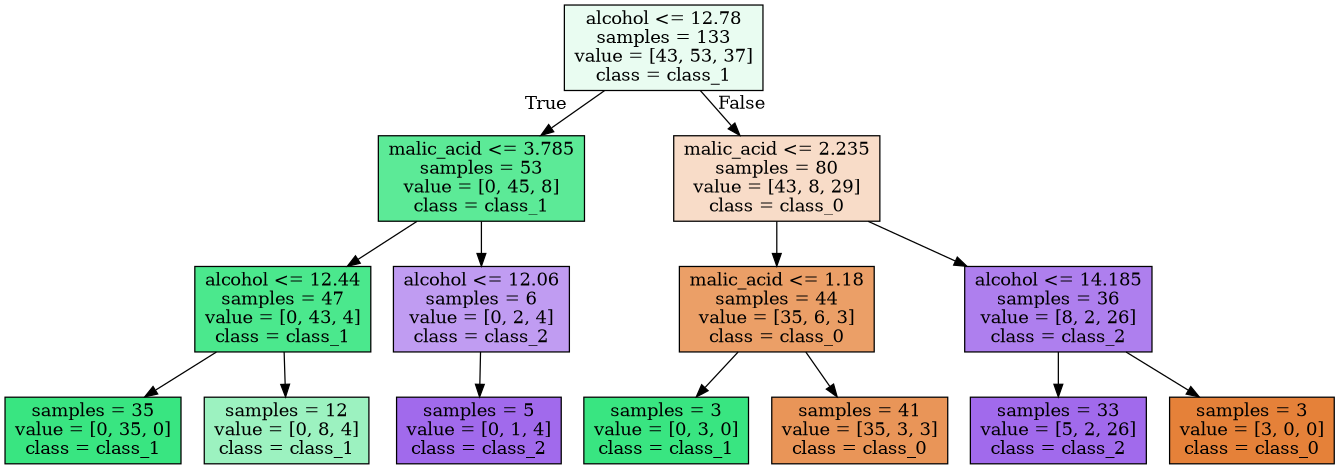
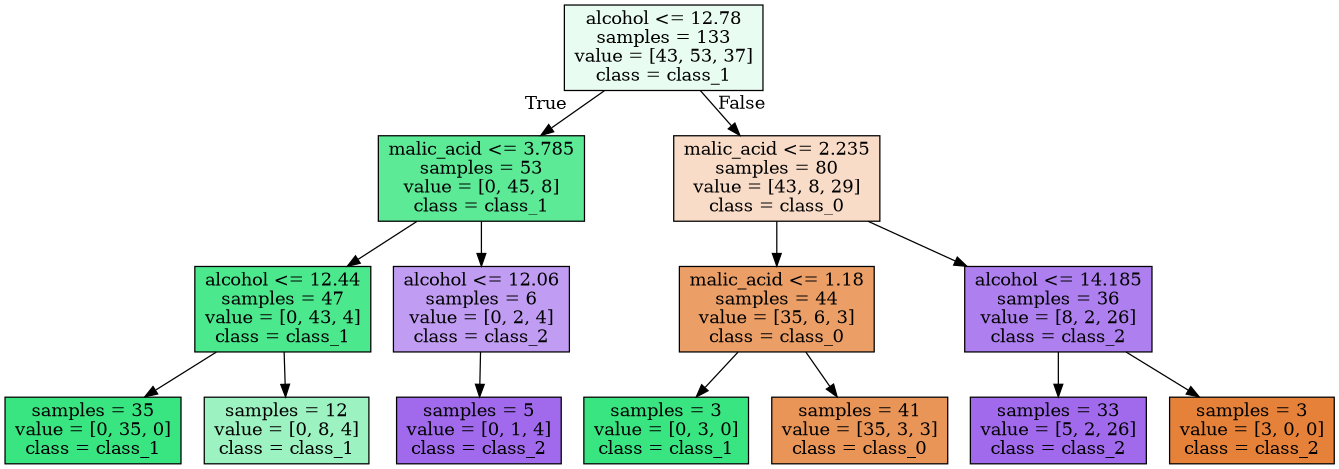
  digraph {
    node [color=black fillcolor="#39e581ff" shape=box style=filled]
    n1 [fillcolor="#39e5811c" label="alcohol <= 12.78\nsamples = 133\nvalue = [43, 53, 37]\nclass = class_1"]
    n2 [fillcolor="#39e581d2" label="malic_acid <= 3.785\nsamples = 53\nvalue = [0, 45, 8]\nclass = class_1"]
    n3 [fillcolor="#e5813946" label="malic_acid <= 2.235\nsamples = 80\nvalue = [43, 8, 29]\nclass = class_0"]
    n4 [fillcolor="#39e581e7" label="alcohol <= 12.44\nsamples = 47\nvalue = [0, 43, 4]\nclass = class_1"]
    n5 [fillcolor="#8139e57f" label="alcohol <= 12.06\nsamples = 6\nvalue = [0, 2, 4]\nclass = class_2"]
    n6 [fillcolor="#e58139c3" label="malic_acid <= 1.18\nsamples = 44\nvalue = [35, 6, 3]\nclass = class_0"]
    n7 [fillcolor="#8139e5a4" label="alcohol <= 14.185\nsamples = 36\nvalue = [8, 2, 26]\nclass = class_2"]
    n8 [label="samples = 35\nvalue = [0, 35, 0]\nclass = class_1"]
    n9 [fillcolor="#39e5817f" label="samples = 12\nvalue = [0, 8, 4]\nclass = class_1"]
    n10 [fillcolor="#8139e5bf" label="samples = 5\nvalue = [0, 1, 4]\nclass = class_2"]
    n11 [label="samples = 3\nvalue = [0, 3, 0]\nclass = class_1"]
    n12 [fillcolor="#e58139d7" label="samples = 41\nvalue = [35, 3, 3]\nclass = class_0"]
    n13 [fillcolor="#8139e5bf" label="samples = 33\nvalue = [5, 2, 26]\nclass = class_2"]
-   n14 [fillcolor="#e58139ff" label="samples = 3\nvalue = [3, 0, 0]\nclass = class_0"]
+   n14 [fillcolor="#e58139ff" label="samples = 3\nvalue = [3, 0, 0]\nclass = class_2"]
    n1 -> n2 [headlabel=True labelangle=45 labeldistance=2.5]
    n1 -> n3 [headlabel=False labelangle=-45 labeldistance=2.5]
    n2 -> n4
    n2 -> n5
    n3 -> n6
    n3 -> n7
    n4 -> n8
    n4 -> n9
    n5 -> n10
    n6 -> n11
    n6 -> n12
    n7 -> n13
    n7 -> n14
  }
